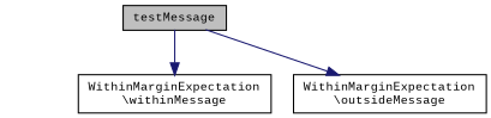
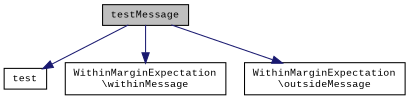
  digraph {
    rankdir=TB
    fontname="Liberation Mono"
    node [color=black fillcolor=white fontname="Liberation Mono" fontsize=10 shape=record style=filled]
    edge [color=midnightblue fontname="Liberation Mono" fontsize=10 labelfontname=Helvetica labelfontsize=10 style=solid]
    n1 [fillcolor=grey75 fontcolor=black height=0.2 label=testMessage width=0.4]
+   n2 [height=0.2 label=test width=0.4]
    n3 [height=0.2 label="WithinMarginExpectation\l\\withinMessage" width=0.4]
    n4 [height=0.2 label="WithinMarginExpectation\l\\outsideMessage" width=0.4]
+   n1 -> n2
    n1 -> n3
    n1 -> n4
  }
